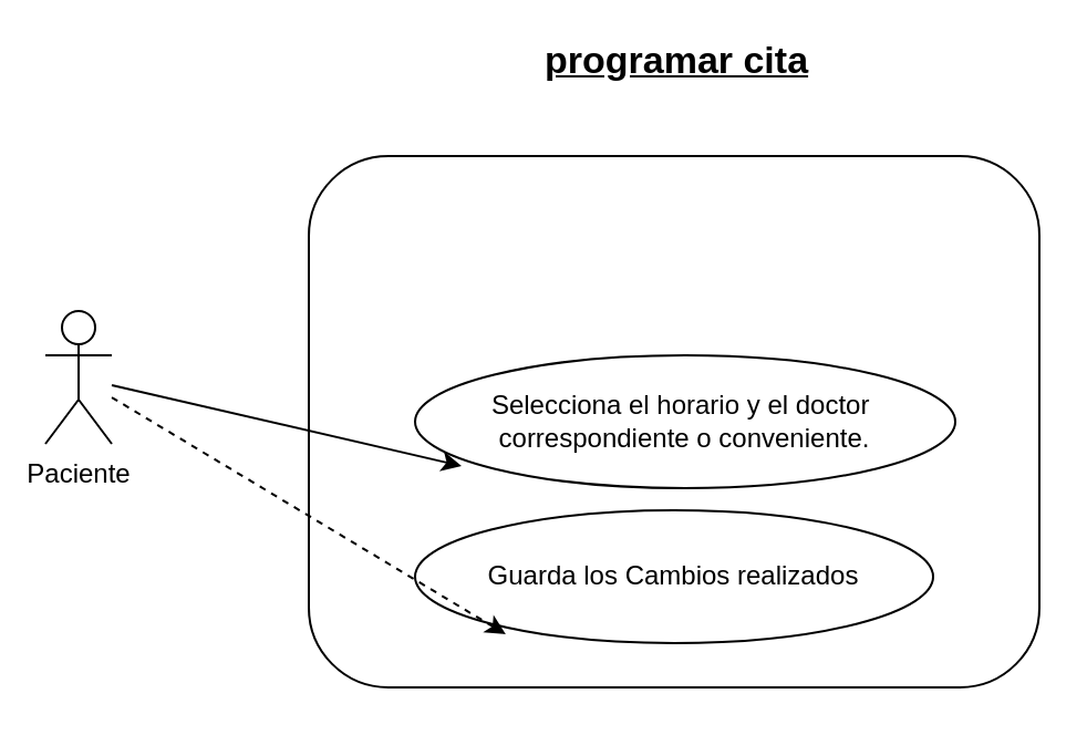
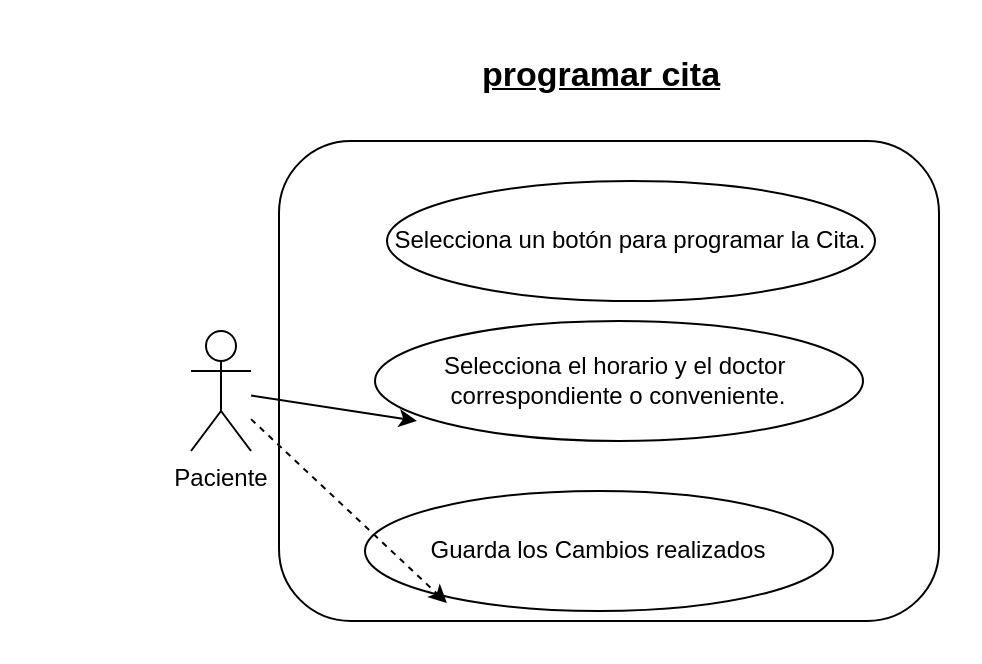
  <mxCell id="0" />
  <mxCell id="1" parent="0" />
- <mxCell id="2" value="&lt;font style=&quot;vertical-align: inherit;&quot;&gt;&lt;font style=&quot;vertical-align: inherit;&quot;&gt;Paciente&lt;/font&gt;&lt;/font&gt;" style="shape=umlActor;verticalLabelPosition=bottom;verticalAlign=top;html=1;outlineConnect=0;" vertex="1" parent="1"><mxGeometry x="20" y="140" width="30" height="60" as="geometry" /></mxCell>
+ <mxCell id="2" value="&lt;font style=&quot;vertical-align: inherit;&quot;&gt;&lt;font style=&quot;vertical-align: inherit;&quot;&gt;Paciente&lt;/font&gt;&lt;/font&gt;" style="shape=umlActor;verticalLabelPosition=bottom;verticalAlign=top;html=1;outlineConnect=0;" vertex="1" parent="1"><mxGeometry x="95" y="165" width="30" height="60" as="geometry" /></mxCell>
  <mxCell id="3" value="" style="rounded=1;whiteSpace=wrap;html=1;" vertex="1" parent="1"><mxGeometry x="139" y="70" width="330" height="240" as="geometry" /></mxCell>
+ <mxCell id="4" value="&lt;p class=&quot;MsoNormal&quot;&gt;&lt;font style=&quot;vertical-align: inherit;&quot;&gt;&lt;font style=&quot;vertical-align: inherit;&quot;&gt;&lt;font style=&quot;vertical-align: inherit;&quot;&gt;&lt;font style=&quot;vertical-align: inherit;&quot;&gt;Selecciona un botón para programar la Cita.&lt;/font&gt;&lt;/font&gt;&lt;/font&gt;&lt;/font&gt;&lt;/p&gt;" style="ellipse;whiteSpace=wrap;html=1;" vertex="1" parent="1"><mxGeometry x="193" y="90" width="244" height="60" as="geometry" /></mxCell>
  <mxCell id="5" value="&lt;font style=&quot;vertical-align: inherit;&quot;&gt;&lt;font style=&quot;vertical-align: inherit;&quot;&gt;Selecciona el horario y el doctor&amp;nbsp; correspondiente o conveniente.&lt;/font&gt;&lt;/font&gt;" style="ellipse;whiteSpace=wrap;html=1;" vertex="1" parent="1"><mxGeometry x="187" y="160" width="244" height="60" as="geometry" /></mxCell>
- <mxCell id="6" value="&lt;font style=&quot;vertical-align: inherit;&quot;&gt;&lt;font style=&quot;vertical-align: inherit;&quot;&gt;Guarda los Cambios realizados&lt;/font&gt;&lt;/font&gt;" style="ellipse;whiteSpace=wrap;html=1;" vertex="1" parent="1"><mxGeometry x="187" y="230" width="234" height="60" as="geometry" /></mxCell>
+ <mxCell id="6" value="&lt;font style=&quot;vertical-align: inherit;&quot;&gt;&lt;font style=&quot;vertical-align: inherit;&quot;&gt;Guarda los Cambios realizados&lt;/font&gt;&lt;/font&gt;" style="ellipse;whiteSpace=wrap;html=1;" vertex="1" parent="1"><mxGeometry x="182" y="245" width="234" height="60" as="geometry" /></mxCell>
  <mxCell id="7" style="edgeStyle=none;rounded=0;orthogonalLoop=1;jettySize=auto;html=1;entryX=0.175;entryY=0.933;entryDx=0;entryDy=0;entryPerimeter=0;dashed=1;" edge="1" parent="1" source="2" target="6"><mxGeometry relative="1" as="geometry" /></mxCell>
  <mxCell id="8" style="edgeStyle=none;rounded=0;orthogonalLoop=1;jettySize=auto;html=1;entryX=0.086;entryY=0.833;entryDx=0;entryDy=0;entryPerimeter=0;" edge="1" parent="1" source="2" target="5"><mxGeometry relative="1" as="geometry" /></mxCell>
- <mxCell id="9" value="&lt;font style=&quot;vertical-align: inherit;&quot;&gt;&lt;font style=&quot;vertical-align: inherit;&quot;&gt;&lt;b&gt;&lt;font style=&quot;font-size: 17px;&quot;&gt;&lt;u&gt;&lt;font style=&quot;vertical-align: inherit;&quot;&gt;&lt;font style=&quot;vertical-align: inherit;&quot;&gt;programar cita&lt;/font&gt;&lt;/font&gt;&lt;br&gt;&lt;/u&gt;&lt;/font&gt;&lt;/b&gt;&lt;br&gt;&lt;/font&gt;&lt;/font&gt;" style="text;html=1;align=center;verticalAlign=middle;resizable=0;points=[];autosize=1;strokeColor=none;fillColor=none;" vertex="1" parent="1"><mxGeometry x="235" y="10" width="140" height="50" as="geometry" /></mxCell>
+ <mxCell id="9" value="&lt;font style=&quot;vertical-align: inherit;&quot;&gt;&lt;font style=&quot;vertical-align: inherit;&quot;&gt;&lt;b&gt;&lt;font style=&quot;font-size: 17px;&quot;&gt;&lt;u&gt;&lt;font style=&quot;vertical-align: inherit;&quot;&gt;&lt;font style=&quot;vertical-align: inherit;&quot;&gt;programar cita&lt;/font&gt;&lt;/font&gt;&lt;br&gt;&lt;/u&gt;&lt;/font&gt;&lt;/b&gt;&lt;br&gt;&lt;/font&gt;&lt;/font&gt;" style="text;html=1;align=center;verticalAlign=middle;resizable=0;points=[];autosize=1;strokeColor=none;fillColor=none;" vertex="1" parent="1"><mxGeometry x="230" y="20" width="140" height="50" as="geometry" /></mxCell>
